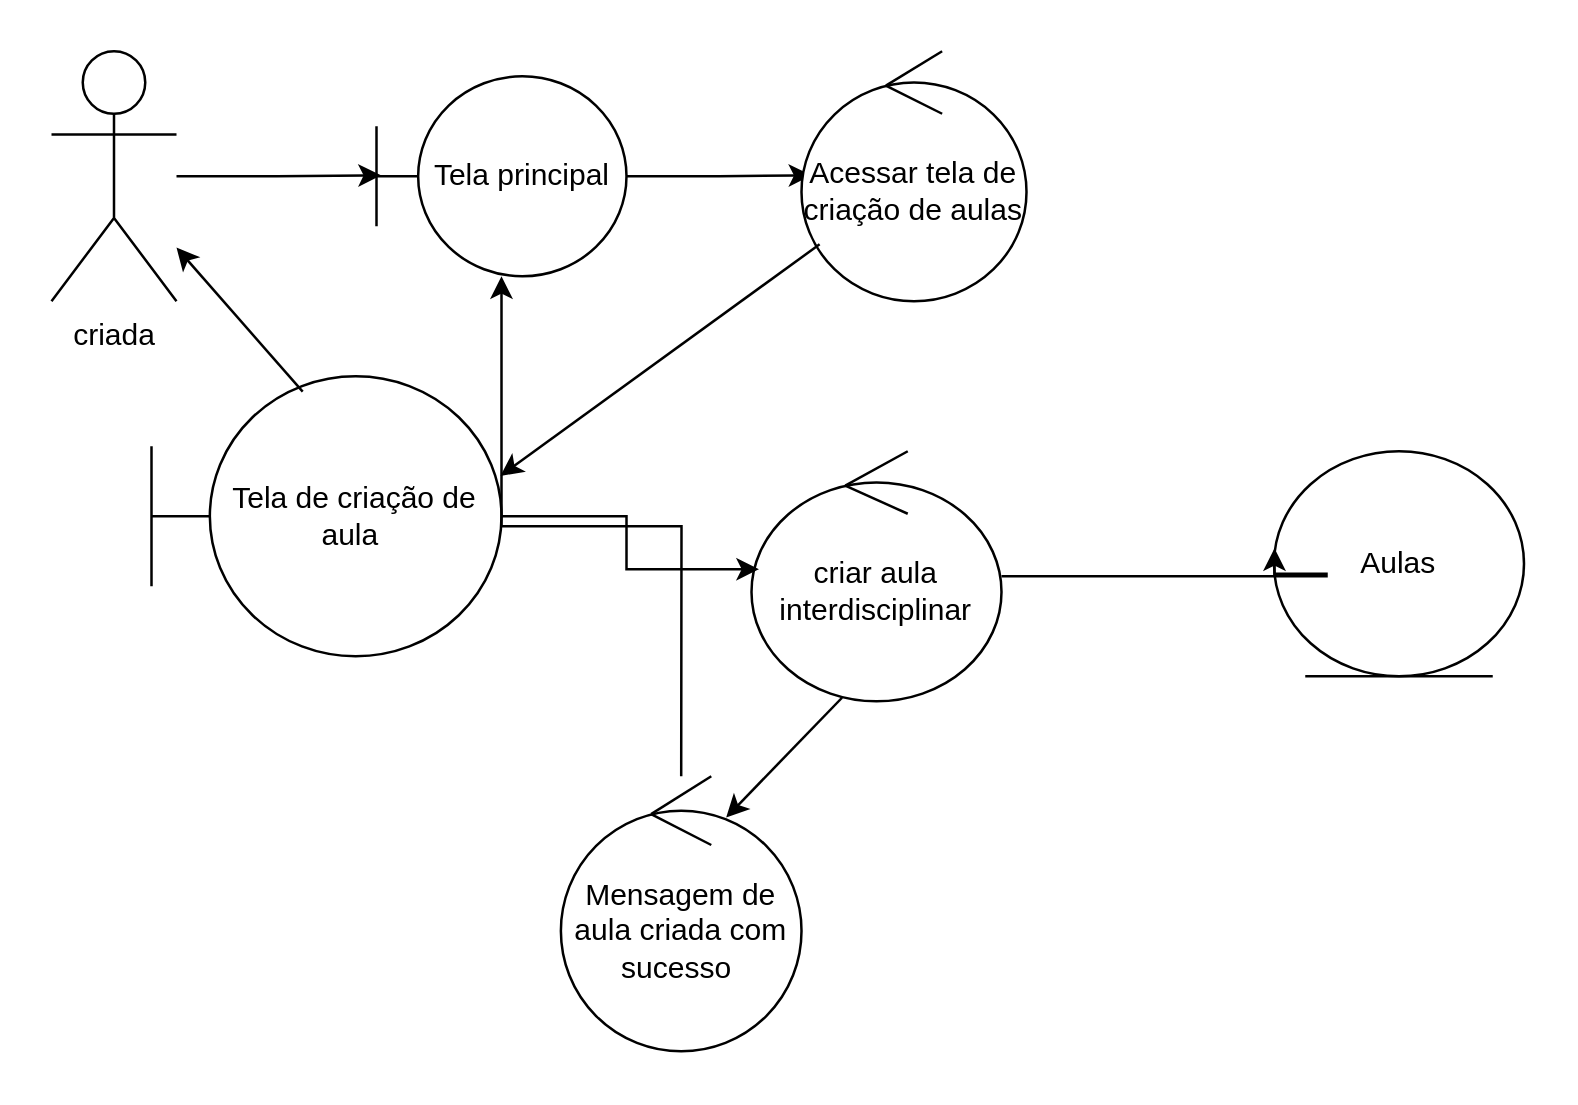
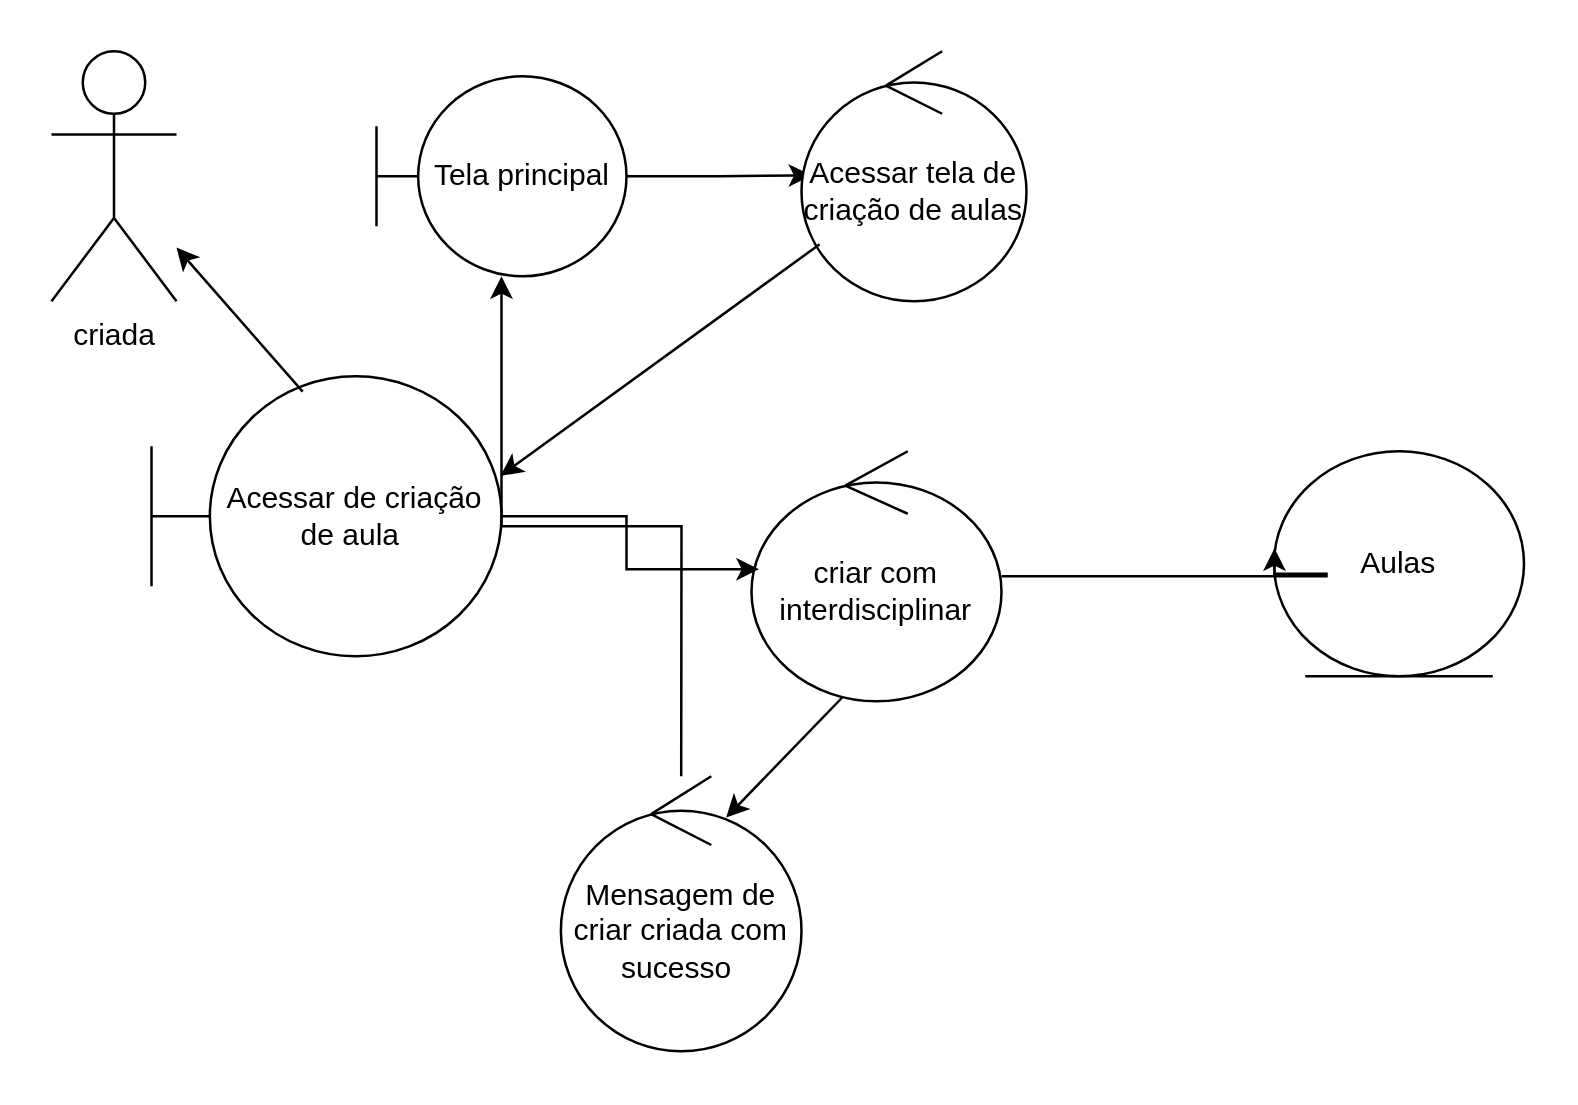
  <mxCell id="0" />
  <mxCell id="1" parent="0" />
  <mxCell id="2" value="criada" style="shape=umlActor;verticalLabelPosition=bottom;verticalAlign=top;html=1;outlineConnect=0;" parent="1" vertex="1"><mxGeometry x="20" y="20" width="50" height="100" as="geometry" /></mxCell>
  <mxCell id="3" value="Tela principal" style="shape=umlBoundary;whiteSpace=wrap;html=1;" parent="1" vertex="1"><mxGeometry x="150" y="30" width="100" height="80" as="geometry" /></mxCell>
  <mxCell id="4" style="edgeStyle=orthogonalEdgeStyle;rounded=0;orthogonalLoop=1;jettySize=auto;html=1;entryX=0.05;entryY=0.496;entryDx=0;entryDy=0;entryPerimeter=0;" parent="1" source="3" edge="1"><mxGeometry relative="1" as="geometry"><mxPoint x="323.938" y="69.64" as="targetPoint" /></mxGeometry></mxCell>
- <mxCell id="5" style="edgeStyle=orthogonalEdgeStyle;rounded=0;orthogonalLoop=1;jettySize=auto;html=1;entryX=0.018;entryY=0.495;entryDx=0;entryDy=0;entryPerimeter=0;" parent="1" source="2" target="3" edge="1"><mxGeometry relative="1" as="geometry" /></mxCell>
  <mxCell id="6" value="Acessar tela de criação de aulas" style="ellipse;shape=umlControl;whiteSpace=wrap;html=1;" parent="1" vertex="1"><mxGeometry x="320" y="20" width="90" height="100" as="geometry" /></mxCell>
- <mxCell id="7" value="Tela de criação de aula&amp;nbsp;" style="shape=umlBoundary;whiteSpace=wrap;html=1;" parent="1" vertex="1"><mxGeometry x="60" y="150" width="140" height="112" as="geometry" /></mxCell>
+ <mxCell id="7" value="Acessar de criação de aula&amp;nbsp;" style="shape=umlBoundary;whiteSpace=wrap;html=1;" parent="1" vertex="1"><mxGeometry x="60" y="150" width="140" height="112" as="geometry" /></mxCell>
  <mxCell id="8" value="" style="endArrow=classic;html=1;rounded=0;entryX=0.997;entryY=0.356;entryDx=0;entryDy=0;entryPerimeter=0;" parent="1" source="6" target="7" edge="1"><mxGeometry width="50" height="50" relative="1" as="geometry"><mxPoint x="400" y="240" as="sourcePoint" /><mxPoint x="450" y="190" as="targetPoint" /></mxGeometry></mxCell>
  <mxCell id="9" value="" style="endArrow=classic;html=1;rounded=0;exitX=0.432;exitY=0.055;exitDx=0;exitDy=0;exitPerimeter=0;" parent="1" source="7" target="2" edge="1"><mxGeometry width="50" height="50" relative="1" as="geometry"><mxPoint x="70" y="230" as="sourcePoint" /><mxPoint y="180" as="targetPoint" x="120" /></mxGeometry></mxCell>
- <mxCell id="10" value="criar aula interdisciplinar" style="ellipse;shape=umlControl;whiteSpace=wrap;html=1;" vertex="1" parent="1"><mxGeometry x="300" y="180" width="100" height="100" as="geometry" /></mxCell>
+ <mxCell id="10" value="criar com interdisciplinar" style="ellipse;shape=umlControl;whiteSpace=wrap;html=1;" vertex="1" parent="1"><mxGeometry x="300" y="180" width="100" height="100" as="geometry" /></mxCell>
  <mxCell id="11" style="edgeStyle=orthogonalEdgeStyle;rounded=0;orthogonalLoop=1;jettySize=auto;html=1;entryX=0.03;entryY=0.472;entryDx=0;entryDy=0;entryPerimeter=0;" edge="1" parent="1" source="7" target="10"><mxGeometry relative="1" as="geometry" /></mxCell>
  <mxCell id="12" value="Aulas" style="ellipse;shape=umlEntity;whiteSpace=wrap;html=1;" vertex="1" parent="1"><mxGeometry x="509" y="180" width="100" height="90" as="geometry" /></mxCell>
  <mxCell id="13" style="edgeStyle=orthogonalEdgeStyle;rounded=0;orthogonalLoop=1;jettySize=auto;html=1;entryX=0.002;entryY=0.431;entryDx=0;entryDy=0;entryPerimeter=0;" edge="1" parent="1" source="10" target="12"><mxGeometry relative="1" as="geometry"><Array as="points"><mxPoint x="530" y="230" /><mxPoint x="530" y="229" /></Array></mxGeometry></mxCell>
- <mxCell id="14" value="Mensagem de aula criada com sucesso&amp;nbsp;" style="ellipse;shape=umlControl;whiteSpace=wrap;html=1;" vertex="1" parent="1"><mxGeometry x="223.75" y="310" width="96.25" height="110" as="geometry" /></mxCell>
+ <mxCell id="14" value="Mensagem de criar criada com sucesso&amp;nbsp;" style="ellipse;shape=umlControl;whiteSpace=wrap;html=1;" vertex="1" parent="1"><mxGeometry x="223.75" y="310" width="96.25" height="110" as="geometry" /></mxCell>
  <mxCell id="15" value="" style="endArrow=classic;html=1;rounded=0;entryX=0.687;entryY=0.15;entryDx=0;entryDy=0;entryPerimeter=0;exitX=0.362;exitY=0.986;exitDx=0;exitDy=0;exitPerimeter=0;" edge="1" parent="1" source="10" target="14"><mxGeometry width="50" height="50" relative="1" as="geometry"><mxPoint x="180" y="340" as="sourcePoint" /><mxPoint x="230" y="290" as="targetPoint" /></mxGeometry></mxCell>
  <mxCell id="16" style="edgeStyle=orthogonalEdgeStyle;rounded=0;orthogonalLoop=1;jettySize=auto;html=1;" edge="1" parent="1" source="14" target="3"><mxGeometry relative="1" as="geometry" /></mxCell>
